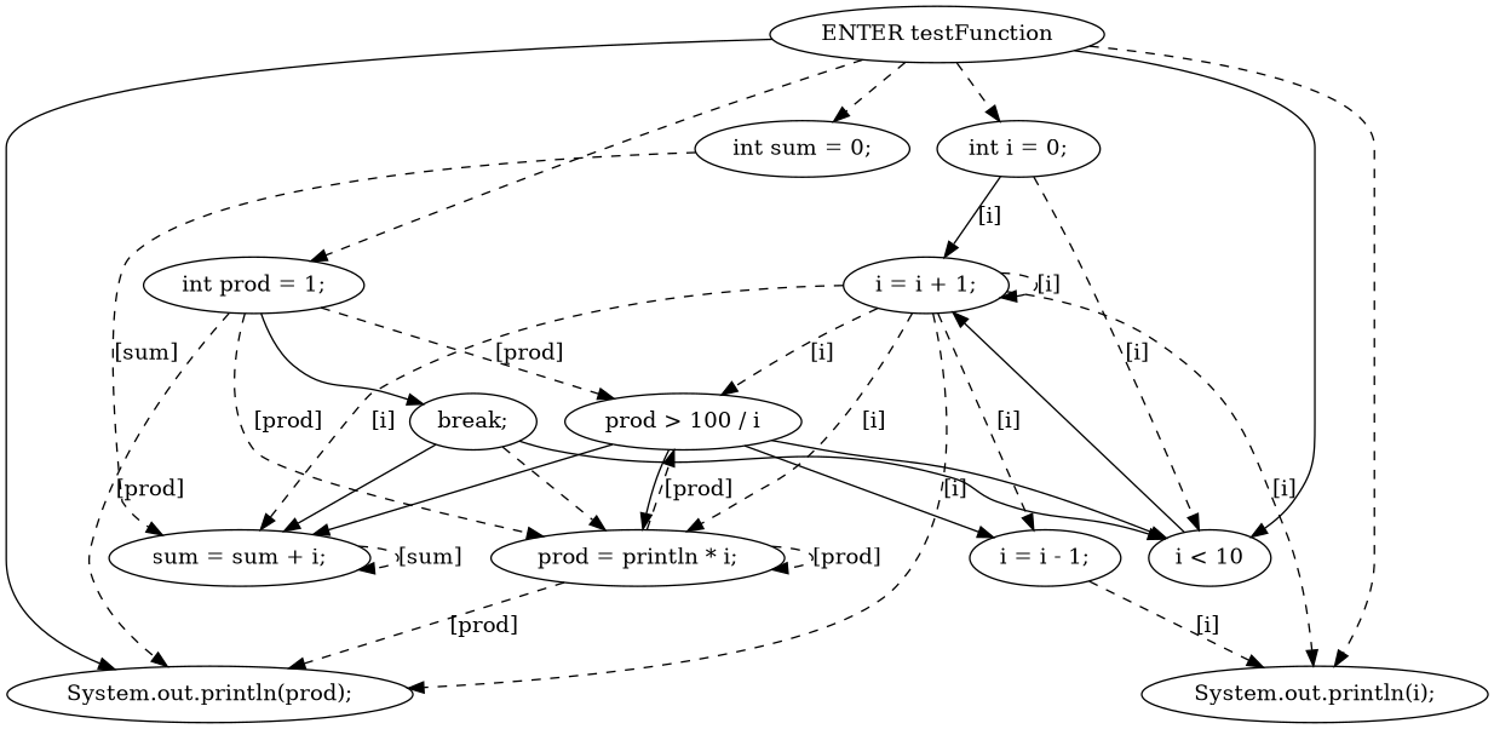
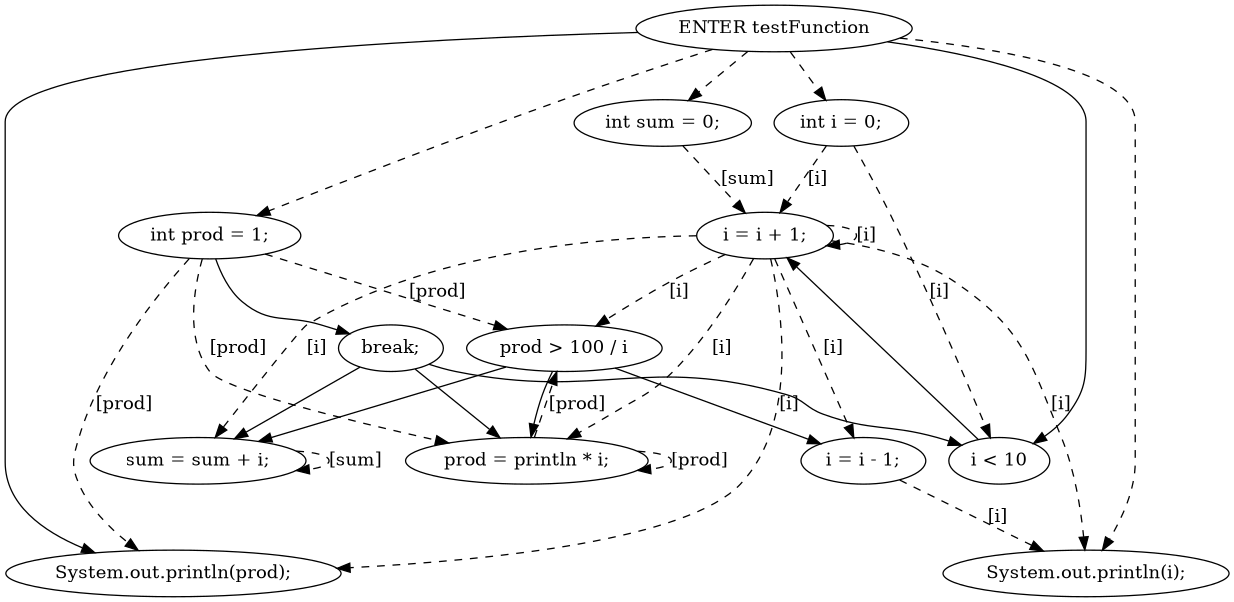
  digraph {
    edge [style=dashed]
    n1 [label="ENTER testFunction"]
    n2 [label="int sum = 0;"]
    n3 [label="int prod = 1;"]
    n4 [label="int i = 0;"]
    n5 [label="i < 10"]
    n6 [label="System.out.println(i);"]
    n7 [label="System.out.println(prod);"]
    n8 [label="sum = sum + i;"]
    n9 [label="prod > 100 / i"]
    n10 [label="prod = println * i;"]
    n11 [label="break;"]
    n12 [label="i = i + 1;"]
    n13 [label="i = i - 1;"]
    n1 -> n2
    n1 -> n3
    n1 -> n4
    n1 -> n5 [style=""]
    n1 -> n6
    n1 -> n7 [style=""]
-   n2 -> n8 [label="[sum]"]
+   n2 -> n12 [label="[sum]"]
    n3 -> n7 [label="[prod]"]
    n3 -> n9 [label="[prod]"]
    n3 -> n10 [label="[prod]"]
    n3 -> n11 [style=""]
    n4 -> n5 [label="[i]"]
-   n4 -> n12 [label="[i]" style=solid]
+   n4 -> n12 [label="[i]"]
    n5 -> n12 [style=""]
    n8 -> n8 [label="[sum]"]
-   n9 -> n5 [style=""]
    n9 -> n8 [style=""]
    n9 -> n10 [style=""]
    n9 -> n13 [style=""]
-   n10 -> n7 [label="[prod]"]
    n10 -> n9 [label="[prod]"]
    n10 -> n10 [label="[prod]"]
    n11 -> n5 [style=""]
    n11 -> n8 [style=""]
-   n11 -> n10
+   n11 -> n10 [style=""]
    n12 -> n6 [label="[i]"]
    n12 -> n7 [label="[i]"]
    n12 -> n8 [label="[i]"]
    n12 -> n9 [label="[i]"]
    n12 -> n10 [label="[i]"]
    n12 -> n12 [label="[i]"]
    n12 -> n13 [label="[i]"]
    n13 -> n6 [label="[i]"]
  }
